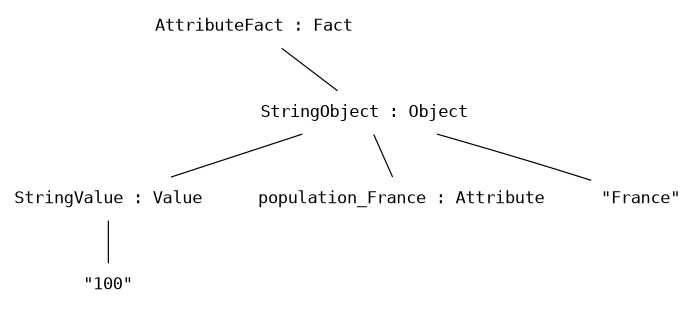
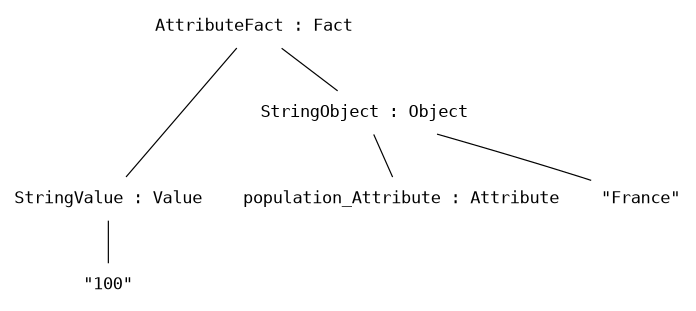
  graph {
    fontname="DejaVu Sans Mono"
    node [fontname="DejaVu Sans Mono" shape=plaintext style=solid]
    edge [fontname="DejaVu Sans Mono" style=solid]
    n1 [label="AttributeFact : Fact"]
    n2 [label="StringObject : Object"]
    n3 [label="StringValue : Value"]
-   n4 [label="population_France : Attribute"]
+   n4 [label="population_Attribute : Attribute"]
    n5 [label="\"France\""]
    n6 [label="\"100\""]
    n1 -- n2
-   n2 -- n3
+   n1 -- n3
    n2 -- n4
    n2 -- n5
    n3 -- n6
  }
